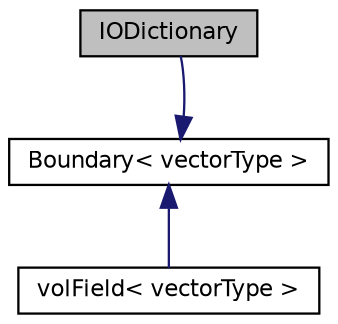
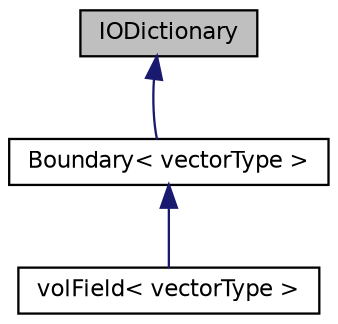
  digraph {
    node [color=black fillcolor=white fontname=Helvetica fontsize=10 shape=record style=filled]
    edge [color=midnightblue dir=back fontname=Helvetica fontsize=10 labelfontname=Helvetica labelfontsize=10 style=solid]
    n1 [fillcolor=grey75 fontcolor=black height=0.2 label=IODictionary width=0.4]
    n2 [height=0.2 label="Boundary\< vectorType \>" width=0.4]
    n3 [height=0.2 label="volField\< vectorType \>" width=0.4]
-   n2 -> n1
+   n1 -> n2
    n2 -> n3
  }
